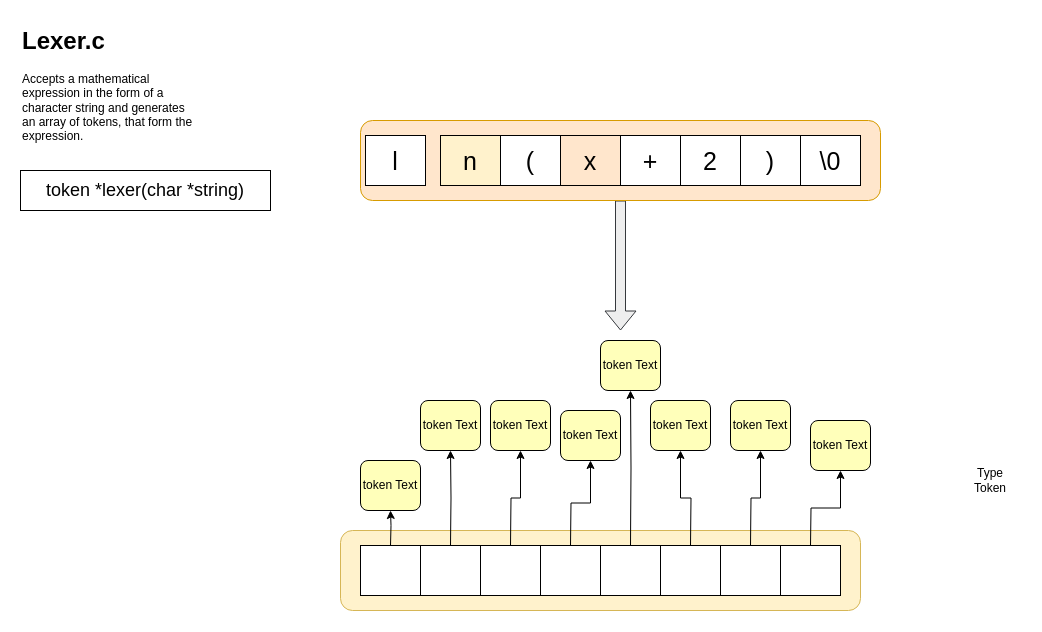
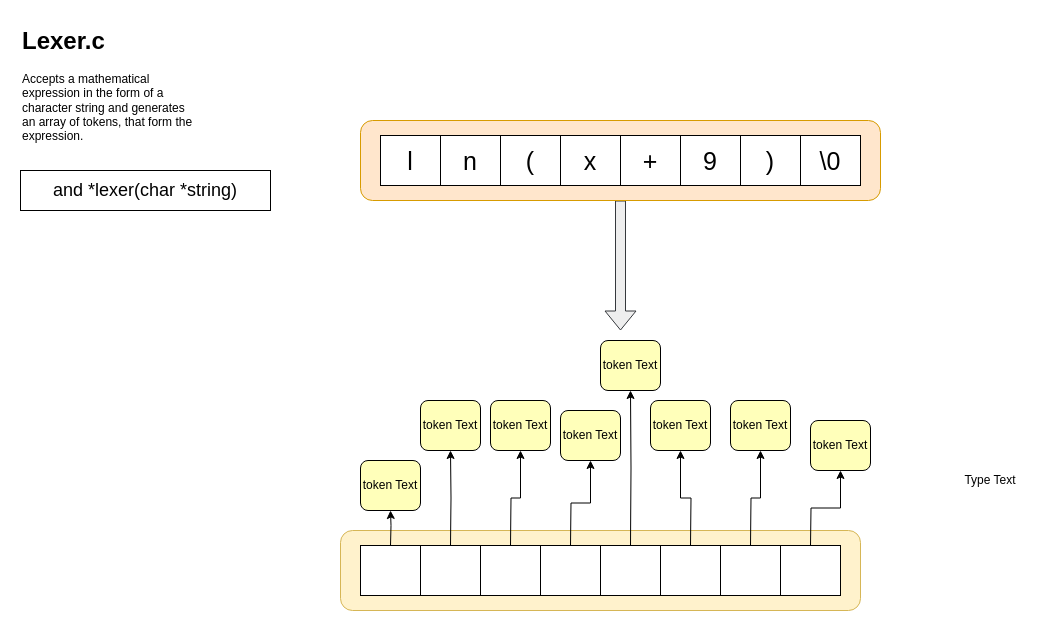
  <mxCell id="0" />
  <mxCell id="1" parent="0" />
- <mxCell id="2" value="&lt;font style=&quot;font-size: 18px;&quot;&gt;token *lexer(char *string)&lt;/font&gt;" style="rounded=0;whiteSpace=wrap;html=1;shadow=0;glass=0;" parent="1" vertex="1"><mxGeometry x="20" y="170" width="250" height="40" as="geometry" /></mxCell>
+ <mxCell id="2" value="&lt;font style=&quot;font-size: 18px;&quot;&gt;and *lexer(char *string)&lt;/font&gt;" style="rounded=0;whiteSpace=wrap;html=1;shadow=0;glass=0;" parent="1" vertex="1"><mxGeometry x="20" y="170" width="250" height="40" as="geometry" /></mxCell>
  <mxCell id="3" value="&lt;h1 style=&quot;margin-top: 0px;&quot;&gt;Lexer.c&lt;/h1&gt;&lt;p&gt;Accepts a mathematical expression in the form of a character string and generates an array of tokens, that form the expression.&lt;/p&gt;" style="text;html=1;whiteSpace=wrap;overflow=hidden;rounded=0;" parent="1" vertex="1"><mxGeometry x="20" y="20" width="180" height="150" as="geometry" /></mxCell>
  <mxCell id="4" value="" style="rounded=1;whiteSpace=wrap;html=1;fillColor=#fff2cc;strokeColor=#d6b656;" parent="1" vertex="1"><mxGeometry x="340" y="530" width="520" height="80" as="geometry" /></mxCell>
  <mxCell id="5" value="" style="rounded=0;whiteSpace=wrap;html=1;" parent="1" vertex="1"><mxGeometry x="360" y="545" width="60" height="50" as="geometry" /></mxCell>
  <mxCell id="6" value="" style="rounded=0;whiteSpace=wrap;html=1;" parent="1" vertex="1"><mxGeometry x="420" y="545" width="60" height="50" as="geometry" /></mxCell>
  <mxCell id="7" value="" style="rounded=0;whiteSpace=wrap;html=1;" parent="1" vertex="1"><mxGeometry x="480" y="545" width="60" height="50" as="geometry" /></mxCell>
  <mxCell id="8" value="" style="rounded=0;whiteSpace=wrap;html=1;" parent="1" vertex="1"><mxGeometry x="540" y="545" width="60" height="50" as="geometry" /></mxCell>
  <mxCell id="9" value="" style="rounded=0;whiteSpace=wrap;html=1;" parent="1" vertex="1"><mxGeometry x="600" y="545" width="60" height="50" as="geometry" /></mxCell>
  <mxCell id="10" value="" style="rounded=0;whiteSpace=wrap;html=1;" parent="1" vertex="1"><mxGeometry x="660" y="545" width="60" height="50" as="geometry" /></mxCell>
  <mxCell id="11" value="" style="rounded=0;whiteSpace=wrap;html=1;" parent="1" vertex="1"><mxGeometry x="720" y="545" width="60" height="50" as="geometry" /></mxCell>
  <mxCell id="12" value="" style="rounded=0;whiteSpace=wrap;html=1;" parent="1" vertex="1"><mxGeometry x="780" y="545" width="60" height="50" as="geometry" /></mxCell>
  <mxCell id="13" value="" style="shape=flexArrow;endArrow=classic;html=1;rounded=0;fillColor=#eeeeee;strokeColor=#36393d;" parent="1" edge="1"><mxGeometry width="50" height="50" relative="1" as="geometry"><mxPoint x="620" y="200" as="sourcePoint" /><mxPoint x="620" y="330" as="targetPoint" /></mxGeometry></mxCell>
- <mxCell id="14" value="Type Token" style="text;html=1;align=center;verticalAlign=middle;whiteSpace=wrap;rounded=0;" parent="1" vertex="1"><mxGeometry x="960" y="465" width="60" height="30" as="geometry" /></mxCell>
+ <mxCell id="14" value="Type Text" style="text;html=1;align=center;verticalAlign=middle;whiteSpace=wrap;rounded=0;" parent="1" vertex="1"><mxGeometry x="960" y="465" width="60" height="30" as="geometry" /></mxCell>
  <mxCell id="15" value="" style="edgeStyle=orthogonalEdgeStyle;rounded=0;orthogonalLoop=1;jettySize=auto;html=1;" parent="1" target="23" edge="1"><mxGeometry relative="1" as="geometry"><mxPoint x="390" y="545" as="sourcePoint" /></mxGeometry></mxCell>
  <mxCell id="16" value="" style="edgeStyle=orthogonalEdgeStyle;rounded=0;orthogonalLoop=1;jettySize=auto;html=1;" parent="1" target="24" edge="1"><mxGeometry relative="1" as="geometry"><mxPoint x="450" y="545" as="sourcePoint" /></mxGeometry></mxCell>
  <mxCell id="17" value="" style="edgeStyle=orthogonalEdgeStyle;rounded=0;orthogonalLoop=1;jettySize=auto;html=1;" parent="1" target="25" edge="1"><mxGeometry relative="1" as="geometry"><mxPoint x="510" y="545" as="sourcePoint" /></mxGeometry></mxCell>
  <mxCell id="18" value="" style="edgeStyle=orthogonalEdgeStyle;rounded=0;orthogonalLoop=1;jettySize=auto;html=1;" parent="1" target="26" edge="1"><mxGeometry relative="1" as="geometry"><mxPoint x="570" y="545" as="sourcePoint" /></mxGeometry></mxCell>
  <mxCell id="19" style="edgeStyle=orthogonalEdgeStyle;rounded=0;orthogonalLoop=1;jettySize=auto;html=1;exitX=0.5;exitY=0;exitDx=0;exitDy=0;entryX=0.5;entryY=1;entryDx=0;entryDy=0;" parent="1" target="27" edge="1"><mxGeometry relative="1" as="geometry"><mxPoint x="630" y="545" as="sourcePoint" /></mxGeometry></mxCell>
  <mxCell id="20" value="" style="edgeStyle=orthogonalEdgeStyle;rounded=0;orthogonalLoop=1;jettySize=auto;html=1;" parent="1" target="28" edge="1"><mxGeometry relative="1" as="geometry"><mxPoint x="690" y="545" as="sourcePoint" /></mxGeometry></mxCell>
  <mxCell id="21" style="edgeStyle=orthogonalEdgeStyle;rounded=0;orthogonalLoop=1;jettySize=auto;html=1;" parent="1" target="29" edge="1"><mxGeometry relative="1" as="geometry"><mxPoint x="750" y="545" as="sourcePoint" /></mxGeometry></mxCell>
  <mxCell id="22" style="edgeStyle=orthogonalEdgeStyle;rounded=0;orthogonalLoop=1;jettySize=auto;html=1;" parent="1" target="30" edge="1"><mxGeometry relative="1" as="geometry"><mxPoint x="810" y="545" as="sourcePoint" /></mxGeometry></mxCell>
  <mxCell id="23" value="token Text" style="rounded=1;whiteSpace=wrap;html=1;fillColor=#FFFFBA;" parent="1" vertex="1"><mxGeometry x="360" y="460" width="60" height="50" as="geometry" /></mxCell>
  <mxCell id="24" value="token Text" style="rounded=1;whiteSpace=wrap;html=1;fillColor=#FFFFBA;" parent="1" vertex="1"><mxGeometry x="420" y="400" width="60" height="50" as="geometry" /></mxCell>
  <mxCell id="25" value="token Text" style="rounded=1;whiteSpace=wrap;html=1;fillColor=#FFFFBA;" parent="1" vertex="1"><mxGeometry x="490" y="400" width="60" height="50" as="geometry" /></mxCell>
  <mxCell id="26" value="token Text" style="rounded=1;whiteSpace=wrap;html=1;fillColor=#FFFFBA;" parent="1" vertex="1"><mxGeometry x="560" y="410" width="60" height="50" as="geometry" /></mxCell>
  <mxCell id="27" value="token Text" style="rounded=1;whiteSpace=wrap;html=1;fillColor=#FFFFBA;" parent="1" vertex="1"><mxGeometry x="600" y="340" width="60" height="50" as="geometry" /></mxCell>
  <mxCell id="28" value="token Text" style="rounded=1;whiteSpace=wrap;html=1;fillColor=#FFFFBA;" parent="1" vertex="1"><mxGeometry x="650" y="400" width="60" height="50" as="geometry" /></mxCell>
  <mxCell id="29" value="token Text" style="rounded=1;whiteSpace=wrap;html=1;fillColor=#FFFFBA;" parent="1" vertex="1"><mxGeometry x="730" y="400" width="60" height="50" as="geometry" /></mxCell>
  <mxCell id="30" value="token Text" style="rounded=1;whiteSpace=wrap;html=1;fillColor=#FFFFBA;" parent="1" vertex="1"><mxGeometry x="810" y="420" width="60" height="50" as="geometry" /></mxCell>
  <mxCell id="31" value="" style="rounded=1;whiteSpace=wrap;html=1;fillColor=#ffe6cc;strokeColor=#d79b00;" parent="1" vertex="1"><mxGeometry x="360" y="120" width="520" height="80" as="geometry" /></mxCell>
- <mxCell id="32" value="&lt;font style=&quot;font-size: 25px;&quot;&gt;l&lt;/font&gt;" style="rounded=0;whiteSpace=wrap;html=1;" parent="1" vertex="1"><mxGeometry x="365" y="135" width="60" height="50" as="geometry" /></mxCell>
- <mxCell id="33" value="&lt;font style=&quot;font-size: 25px;&quot;&gt;n&lt;/font&gt;" style="rounded=0;whiteSpace=wrap;html=1;fillColor=#fff2cc;" parent="1" vertex="1"><mxGeometry x="440" y="135" width="60" height="50" as="geometry" /></mxCell>
+ <mxCell id="32" value="&lt;font style=&quot;font-size: 25px;&quot;&gt;l&lt;/font&gt;" style="rounded=0;whiteSpace=wrap;html=1;" parent="1" vertex="1"><mxGeometry x="380" y="135" width="60" height="50" as="geometry" /></mxCell>
+ <mxCell id="33" value="&lt;font style=&quot;font-size: 25px;&quot;&gt;n&lt;/font&gt;" style="rounded=0;whiteSpace=wrap;html=1;" parent="1" vertex="1"><mxGeometry x="440" y="135" width="60" height="50" as="geometry" /></mxCell>
  <mxCell id="34" value="&lt;font style=&quot;font-size: 25px;&quot;&gt;(&lt;/font&gt;" style="rounded=0;whiteSpace=wrap;html=1;" parent="1" vertex="1"><mxGeometry x="500" y="135" width="60" height="50" as="geometry" /></mxCell>
- <mxCell id="35" value="&lt;span style=&quot;font-size: 25px;&quot;&gt;x&lt;/span&gt;" style="rounded=0;whiteSpace=wrap;html=1;fillColor=#ffe6cc;" parent="1" vertex="1"><mxGeometry x="560" y="135" width="60" height="50" as="geometry" /></mxCell>
+ <mxCell id="35" value="&lt;span style=&quot;font-size: 25px;&quot;&gt;x&lt;/span&gt;" style="rounded=0;whiteSpace=wrap;html=1;" parent="1" vertex="1"><mxGeometry x="560" y="135" width="60" height="50" as="geometry" /></mxCell>
  <mxCell id="36" value="&lt;span style=&quot;font-size: 25px;&quot;&gt;+&lt;/span&gt;" style="rounded=0;whiteSpace=wrap;html=1;" parent="1" vertex="1"><mxGeometry x="620" y="135" width="60" height="50" as="geometry" /></mxCell>
- <mxCell id="37" value="&lt;font style=&quot;font-size: 25px;&quot;&gt;2&lt;/font&gt;" style="rounded=0;whiteSpace=wrap;html=1;" parent="1" vertex="1"><mxGeometry x="680" y="135" width="60" height="50" as="geometry" /></mxCell>
+ <mxCell id="37" value="&lt;font style=&quot;font-size: 25px;&quot;&gt;9&lt;/font&gt;" style="rounded=0;whiteSpace=wrap;html=1;" parent="1" vertex="1"><mxGeometry x="680" y="135" width="60" height="50" as="geometry" /></mxCell>
  <mxCell id="38" value="&lt;font style=&quot;font-size: 25px;&quot;&gt;)&lt;/font&gt;" style="rounded=0;whiteSpace=wrap;html=1;" parent="1" vertex="1"><mxGeometry x="740" y="135" width="60" height="50" as="geometry" /></mxCell>
  <mxCell id="39" value="&lt;font style=&quot;font-size: 25px;&quot;&gt;\0&lt;/font&gt;" style="rounded=0;whiteSpace=wrap;html=1;" parent="1" vertex="1"><mxGeometry x="800" y="135" width="60" height="50" as="geometry" /></mxCell>
